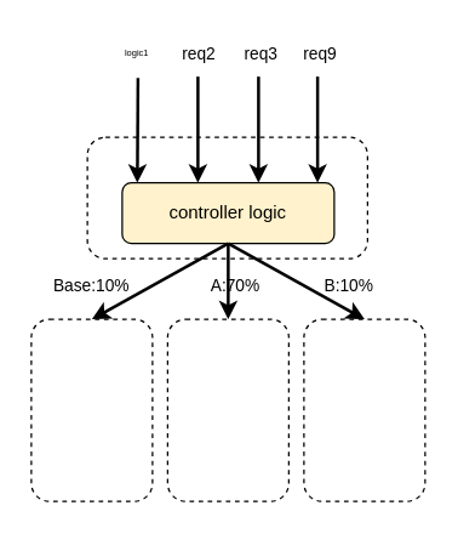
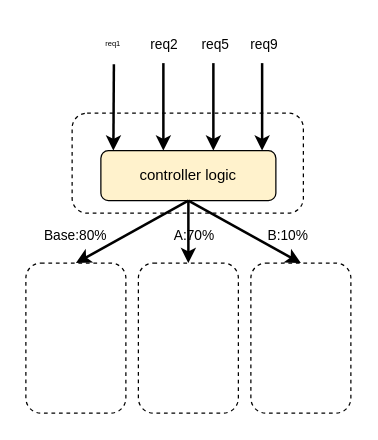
  <mxCell id="0" />
  <mxCell id="1" parent="0" />
  <mxCell id="2" value="" style="rounded=1;whiteSpace=wrap;html=1;dashed=1;" vertex="1" parent="1"><mxGeometry x="57" y="90" width="185" height="80" as="geometry" /></mxCell>
  <mxCell id="3" value="" style="endArrow=classic;html=1;strokeWidth=2;exitX=0.347;exitY=1.027;exitDx=0;exitDy=0;exitPerimeter=0;" edge="1" parent="1"><mxGeometry width="50" height="50" relative="1" as="geometry"><mxPoint x="90.41" y="50.81" as="sourcePoint" /><mxPoint x="90" y="120" as="targetPoint" /></mxGeometry></mxCell>
  <mxCell id="4" value="" style="endArrow=classic;html=1;strokeWidth=2;" edge="1" parent="1"><mxGeometry width="50" height="50" relative="1" as="geometry"><mxPoint x="130" y="50" as="sourcePoint" /><mxPoint x="130" y="120" as="targetPoint" /></mxGeometry></mxCell>
  <mxCell id="5" value="" style="endArrow=classic;html=1;strokeWidth=2;" edge="1" parent="1"><mxGeometry width="50" height="50" relative="1" as="geometry"><mxPoint x="170" y="50" as="sourcePoint" /><mxPoint x="170" y="120" as="targetPoint" /></mxGeometry></mxCell>
  <mxCell id="6" value="" style="endArrow=classic;html=1;strokeWidth=2;" edge="1" parent="1"><mxGeometry width="50" height="50" relative="1" as="geometry"><mxPoint x="209" y="50" as="sourcePoint" /><mxPoint x="209" y="120" as="targetPoint" /></mxGeometry></mxCell>
  <mxCell id="7" value="controller logic" style="rounded=1;whiteSpace=wrap;html=1;fillColor=#fff2cc;" vertex="1" parent="1"><mxGeometry x="80" y="120" width="140" height="40" as="geometry" /></mxCell>
- <mxCell id="8" value="&lt;font style=&quot;font-size: 6px&quot;&gt;logic1&lt;/font&gt;" style="text;html=1;strokeColor=none;fillColor=none;align=center;verticalAlign=middle;whiteSpace=wrap;rounded=0;fontSize=6;" vertex="1" parent="1"><mxGeometry x="80" y="25" width="20" height="20" as="geometry" /></mxCell>
+ <mxCell id="8" value="&lt;font style=&quot;font-size: 6px&quot;&gt;req1&lt;/font&gt;" style="text;html=1;strokeColor=none;fillColor=none;align=center;verticalAlign=middle;whiteSpace=wrap;rounded=0;fontSize=6;" vertex="1" parent="1"><mxGeometry x="80" y="25" width="20" height="20" as="geometry" /></mxCell>
  <mxCell id="9" value="&lt;font style=&quot;font-size: 11px&quot;&gt;req2&lt;/font&gt;" style="text;html=1;strokeColor=none;fillColor=none;align=center;verticalAlign=middle;whiteSpace=wrap;rounded=0;" vertex="1" parent="1"><mxGeometry x="116" y="20" width="30" height="30" as="geometry" /></mxCell>
- <mxCell id="10" value="&lt;font style=&quot;font-size: 11px&quot;&gt;req3&lt;/font&gt;" style="text;html=1;strokeColor=none;fillColor=none;align=center;verticalAlign=middle;whiteSpace=wrap;rounded=0;" vertex="1" parent="1"><mxGeometry x="157" y="20" width="30" height="30" as="geometry" /></mxCell>
+ <mxCell id="10" value="&lt;font style=&quot;font-size: 11px&quot;&gt;req5&lt;/font&gt;" style="text;html=1;strokeColor=none;fillColor=none;align=center;verticalAlign=middle;whiteSpace=wrap;rounded=0;" vertex="1" parent="1"><mxGeometry x="157" y="20" width="30" height="30" as="geometry" /></mxCell>
  <mxCell id="11" value="&lt;font style=&quot;font-size: 11px&quot;&gt;req9&lt;/font&gt;" style="text;html=1;strokeColor=none;fillColor=none;align=center;verticalAlign=middle;whiteSpace=wrap;rounded=0;" vertex="1" parent="1"><mxGeometry x="196" y="20" width="30" height="30" as="geometry" /></mxCell>
  <mxCell id="12" value="" style="endArrow=classic;html=1;strokeWidth=2;exitX=0.5;exitY=1;exitDx=0;exitDy=0;" edge="1" parent="1" source="7"><mxGeometry width="50" height="50" relative="1" as="geometry"><mxPoint x="150" y="210" as="sourcePoint" /><mxPoint x="60" y="210" as="targetPoint" /></mxGeometry></mxCell>
  <mxCell id="13" value="" style="endArrow=classic;html=1;strokeWidth=2;" edge="1" parent="1"><mxGeometry width="50" height="50" relative="1" as="geometry"><mxPoint x="150" y="160" as="sourcePoint" /><mxPoint x="150" y="210" as="targetPoint" /></mxGeometry></mxCell>
  <mxCell id="14" value="" style="endArrow=classic;html=1;strokeWidth=2;" edge="1" parent="1"><mxGeometry width="50" height="50" relative="1" as="geometry"><mxPoint x="150" y="160" as="sourcePoint" /><mxPoint x="240" y="210" as="targetPoint" /></mxGeometry></mxCell>
  <mxCell id="15" value="" style="rounded=1;whiteSpace=wrap;html=1;dashed=1;" vertex="1" parent="1"><mxGeometry x="20" y="210" width="80" height="120" as="geometry" /></mxCell>
  <mxCell id="16" value="" style="rounded=1;whiteSpace=wrap;html=1;dashed=1;" vertex="1" parent="1"><mxGeometry x="110" y="210" width="80" height="120" as="geometry" /></mxCell>
  <mxCell id="17" value="" style="rounded=1;whiteSpace=wrap;html=1;dashed=1;" vertex="1" parent="1"><mxGeometry x="200" y="210" width="80" height="120" as="geometry" /></mxCell>
- <mxCell id="18" value="&lt;font style=&quot;font-size: 11px&quot;&gt;Base:10%&lt;/font&gt;" style="text;html=1;strokeColor=none;fillColor=none;align=center;verticalAlign=middle;whiteSpace=wrap;rounded=0;dashed=1;" vertex="1" parent="1"><mxGeometry x="40" y="178" width="40" height="20" as="geometry" /></mxCell>
+ <mxCell id="18" value="&lt;font style=&quot;font-size: 11px&quot;&gt;Base:80%&lt;/font&gt;" style="text;html=1;strokeColor=none;fillColor=none;align=center;verticalAlign=middle;whiteSpace=wrap;rounded=0;dashed=1;" vertex="1" parent="1"><mxGeometry x="40" y="178" width="40" height="20" as="geometry" /></mxCell>
  <mxCell id="19" value="&lt;span style=&quot;font-size: 11px&quot;&gt;A:70%&lt;/span&gt;" style="text;html=1;strokeColor=none;fillColor=none;align=center;verticalAlign=middle;whiteSpace=wrap;rounded=0;dashed=1;" vertex="1" parent="1"><mxGeometry x="135" y="178" width="40" height="20" as="geometry" /></mxCell>
  <mxCell id="20" value="&lt;span style=&quot;font-size: 11px&quot;&gt;B:10%&lt;/span&gt;" style="text;html=1;strokeColor=none;fillColor=none;align=center;verticalAlign=middle;whiteSpace=wrap;rounded=0;dashed=1;" vertex="1" parent="1"><mxGeometry x="210" y="178" width="40" height="20" as="geometry" /></mxCell>
